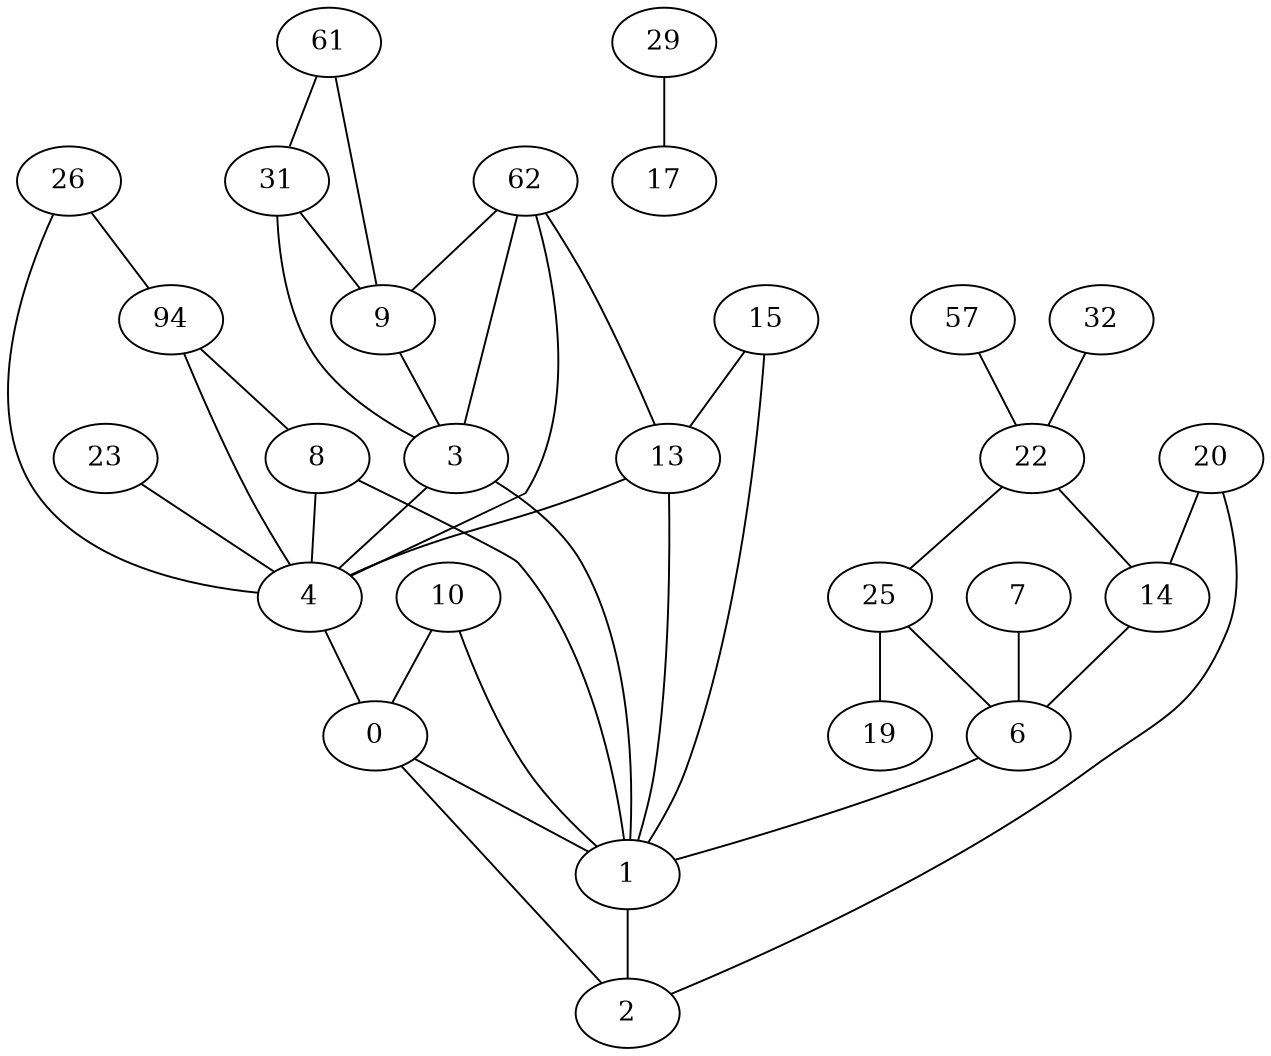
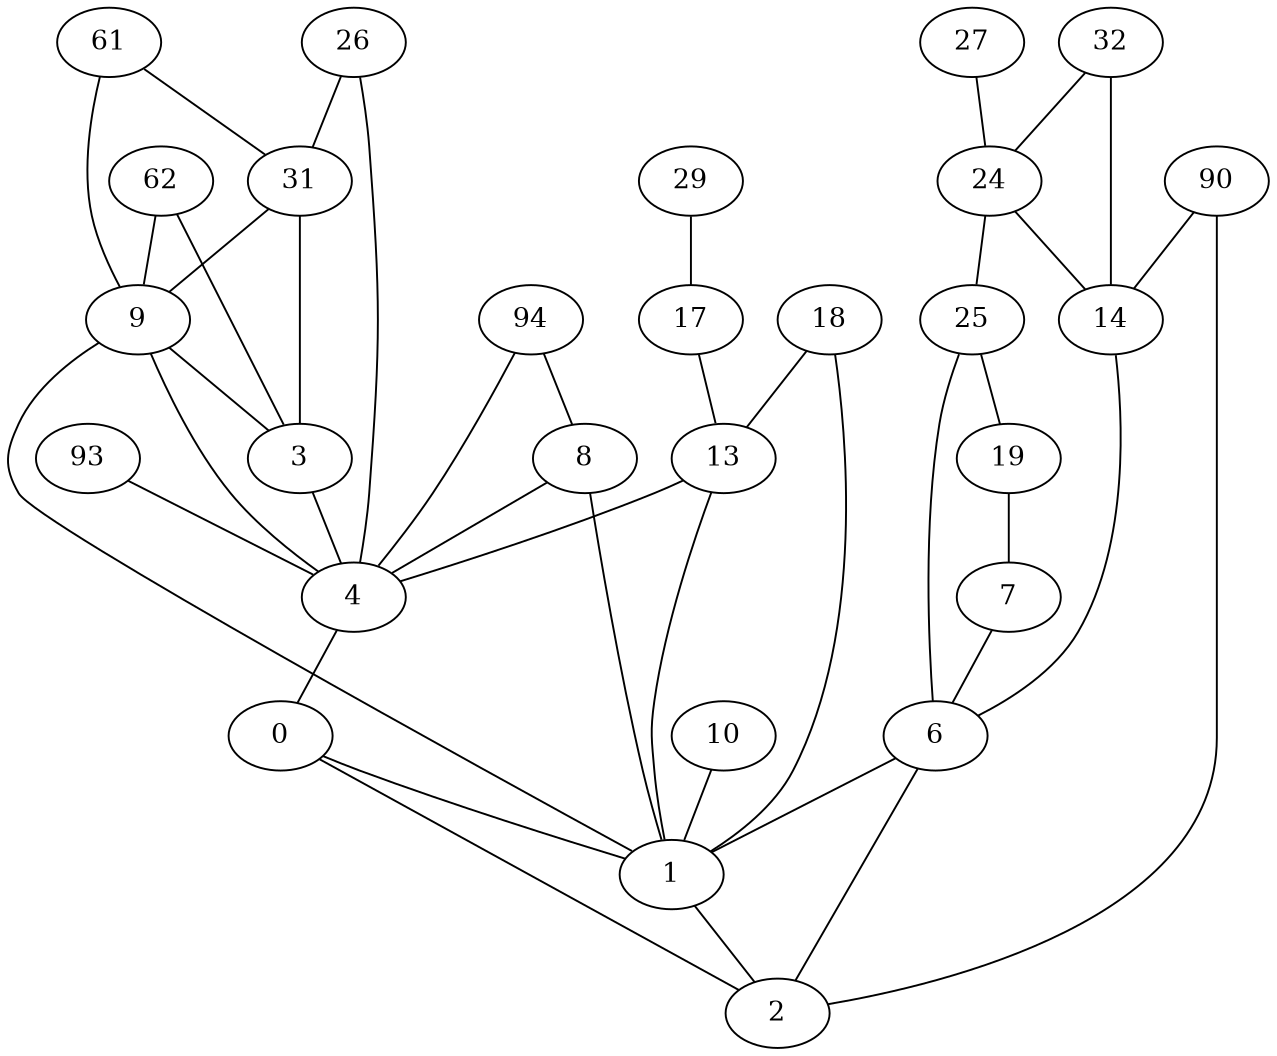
  strict graph {
    0
    1
    2
    4
    n5 [label=3]
    6
    7
    8
    9
    10
    n11 [label=31]
    n12 [label=62]
    13
    14
-   15
+   15 [label=18]
    17
    19
-   20
+   20 [label=90]
    n19 [label=61]
-   22
+   22 [label=24]
    25
-   23
+   23 [label=93]
    n23 [label=94]
    26
-   27 [label=57]
+   27
    29
    n27 [label=32]
    0 -- 1
    0 -- 2
    1 -- 2
    4 -- 0
-   n5 -- 1
+   9 -- 1
    n5 -- 4
    6 -- 1
+   6 -- 2
    7 -- 6
    8 -- 1
    8 -- 4
-   n12 -- 4
+   9 -- 4
    9 -- n5
-   10 -- 0
    10 -- 1
    n11 -- n5
    n11 -- 9
    n12 -- n5
    n12 -- 9
    13 -- 1
    13 -- 4
    14 -- 6
    15 -- 1
    15 -- 13
-   n12 -- 13
+   17 -- 13
+   19 -- 7
    20 -- 2
    20 -- 14
    n19 -- 9
    n19 -- n11
    22 -- 14
    22 -- 25
    25 -- 6
    25 -- 19
    23 -- 4
    n23 -- 4
    n23 -- 8
    26 -- 4
-   26 -- n23
+   26 -- n11
    27 -- 22
    29 -- 17
+   n27 -- 14
    n27 -- 22
  }
